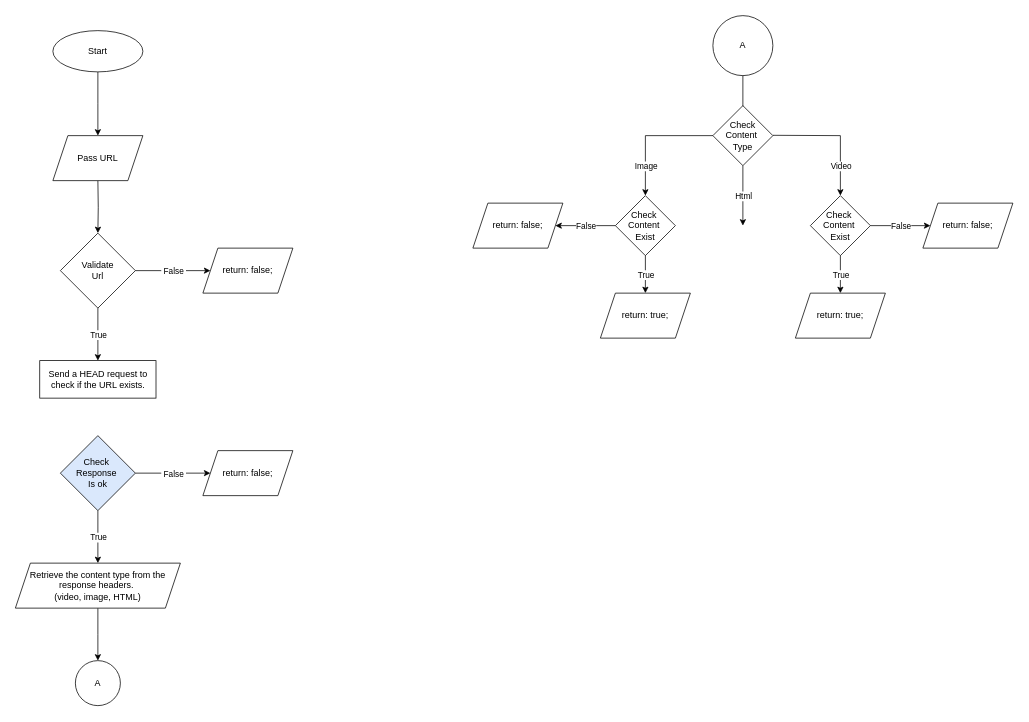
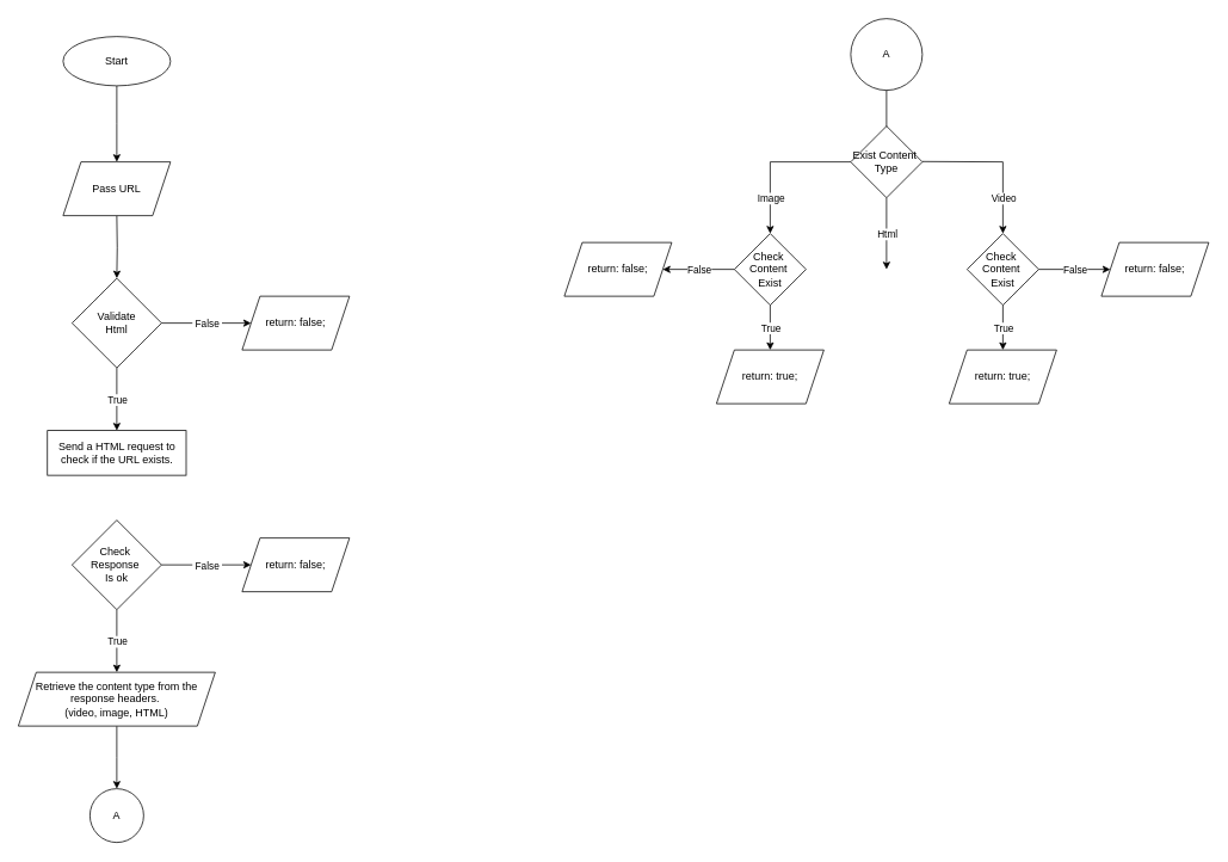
  <mxCell id="0" />
  <mxCell id="1" parent="0" />
  <mxCell id="2" value="" style="edgeStyle=orthogonalEdgeStyle;rounded=0;orthogonalLoop=1;jettySize=auto;html=1;" edge="1" parent="1" source="3"><mxGeometry relative="1" as="geometry"><mxPoint x="130" y="180" as="targetPoint" /></mxGeometry></mxCell>
  <mxCell id="3" value="Start" style="ellipse;whiteSpace=wrap;html=1;" vertex="1" parent="1"><mxGeometry x="70" y="40" width="120" height="55" as="geometry" /></mxCell>
  <mxCell id="4" value="" style="edgeStyle=orthogonalEdgeStyle;rounded=0;orthogonalLoop=1;jettySize=auto;html=1;" edge="1" parent="1" target="5"><mxGeometry relative="1" as="geometry"><mxPoint x="130" y="240" as="sourcePoint" /></mxGeometry></mxCell>
- <mxCell id="5" value="Validate&lt;div&gt;Url&lt;/div&gt;" style="rhombus;whiteSpace=wrap;html=1;" vertex="1" parent="1"><mxGeometry x="80" y="310" width="100" height="100" as="geometry" /></mxCell>
+ <mxCell id="5" value="Validate&lt;div&gt;Html&lt;/div&gt;" style="rhombus;whiteSpace=wrap;html=1;" vertex="1" parent="1"><mxGeometry x="80" y="310" width="100" height="100" as="geometry" /></mxCell>
  <mxCell id="6" value="Pass URL" style="shape=parallelogram;perimeter=parallelogramPerimeter;whiteSpace=wrap;html=1;fixedSize=1;" vertex="1" parent="1"><mxGeometry x="70" y="180" width="120" height="60" as="geometry" /></mxCell>
  <mxCell id="7" value="" style="endArrow=classic;html=1;rounded=0;" edge="1" parent="1"><mxGeometry relative="1" as="geometry"><mxPoint x="180" y="360" as="sourcePoint" /><mxPoint x="280" y="360" as="targetPoint" /></mxGeometry></mxCell>
  <mxCell id="8" value="&amp;nbsp;False&amp;nbsp;" style="edgeLabel;resizable=0;html=1;;align=center;verticalAlign=middle;" connectable="0" vertex="1" parent="7"><mxGeometry relative="1" as="geometry" /></mxCell>
  <mxCell id="9" value="" style="endArrow=classic;html=1;rounded=0;exitX=0.5;exitY=1;exitDx=0;exitDy=0;" edge="1" parent="1" source="5"><mxGeometry relative="1" as="geometry"><mxPoint x="190" y="370" as="sourcePoint" /><mxPoint x="130" y="480" as="targetPoint" /></mxGeometry></mxCell>
  <mxCell id="10" value="True" style="edgeLabel;resizable=0;html=1;;align=center;verticalAlign=middle;" connectable="0" vertex="1" parent="9"><mxGeometry relative="1" as="geometry" /></mxCell>
  <mxCell id="11" value="return: false;" style="shape=parallelogram;perimeter=parallelogramPerimeter;whiteSpace=wrap;html=1;fixedSize=1;" vertex="1" parent="1"><mxGeometry x="270" y="330" width="120" height="60" as="geometry" /></mxCell>
- <mxCell id="12" value="Send a HEAD request to check if the URL exists." style="rounded=0;whiteSpace=wrap;html=1;" vertex="1" parent="1"><mxGeometry x="52.5" y="480" width="155" height="50" as="geometry" /></mxCell>
+ <mxCell id="12" value="Send a HTML request to check if the URL exists." style="rounded=0;whiteSpace=wrap;html=1;" vertex="1" parent="1"><mxGeometry x="52.5" y="480" width="155" height="50" as="geometry" /></mxCell>
  <mxCell id="13" value="return: false;" style="shape=parallelogram;perimeter=parallelogramPerimeter;whiteSpace=wrap;html=1;fixedSize=1;" vertex="1" parent="1"><mxGeometry x="270" y="600" width="120" height="60" as="geometry" /></mxCell>
  <mxCell id="14" value="" style="endArrow=classic;html=1;rounded=0;" edge="1" parent="1"><mxGeometry relative="1" as="geometry"><mxPoint x="180" y="630" as="sourcePoint" /><mxPoint x="280" y="630" as="targetPoint" /></mxGeometry></mxCell>
  <mxCell id="15" value="&amp;nbsp;False&amp;nbsp;" style="edgeLabel;resizable=0;html=1;;align=center;verticalAlign=middle;" connectable="0" vertex="1" parent="14"><mxGeometry relative="1" as="geometry" /></mxCell>
- <mxCell id="16" value="&lt;div&gt;Check&amp;nbsp;&lt;/div&gt;&lt;div&gt;Response&amp;nbsp;&lt;/div&gt;&lt;div&gt;Is ok&lt;/div&gt;" style="rhombus;whiteSpace=wrap;html=1;fillColor=#dae8fc;" vertex="1" parent="1"><mxGeometry x="80" y="580" width="100" height="100" as="geometry" /></mxCell>
+ <mxCell id="16" value="&lt;div&gt;Check&amp;nbsp;&lt;/div&gt;&lt;div&gt;Response&amp;nbsp;&lt;/div&gt;&lt;div&gt;Is ok&lt;/div&gt;" style="rhombus;whiteSpace=wrap;html=1;" vertex="1" parent="1"><mxGeometry x="80" y="580" width="100" height="100" as="geometry" /></mxCell>
  <mxCell id="17" value="" style="endArrow=classic;html=1;rounded=0;exitX=0.5;exitY=1;exitDx=0;exitDy=0;" edge="1" parent="1" source="16" target="20"><mxGeometry relative="1" as="geometry"><mxPoint x="190" y="640" as="sourcePoint" /><mxPoint x="130" y="750" as="targetPoint" /></mxGeometry></mxCell>
  <mxCell id="18" value="True" style="edgeLabel;resizable=0;html=1;;align=center;verticalAlign=middle;" connectable="0" vertex="1" parent="17"><mxGeometry relative="1" as="geometry" /></mxCell>
  <mxCell id="19" value="" style="edgeStyle=orthogonalEdgeStyle;rounded=0;orthogonalLoop=1;jettySize=auto;html=1;" edge="1" parent="1" source="20"><mxGeometry relative="1" as="geometry"><mxPoint x="130" y="880" as="targetPoint" /></mxGeometry></mxCell>
  <mxCell id="20" value="Retrieve the content type from the response headers.&amp;nbsp;&lt;div&gt;(video, image, HTML)&lt;/div&gt;" style="shape=parallelogram;perimeter=parallelogramPerimeter;whiteSpace=wrap;html=1;fixedSize=1;" vertex="1" parent="1"><mxGeometry x="20" y="750" width="220" height="60" as="geometry" /></mxCell>
  <mxCell id="21" value="A" style="ellipse;whiteSpace=wrap;html=1;aspect=fixed;" vertex="1" parent="1"><mxGeometry x="100" y="880" width="60" height="60" as="geometry" /></mxCell>
  <mxCell id="22" value="A" style="ellipse;whiteSpace=wrap;html=1;aspect=fixed;" vertex="1" parent="1"><mxGeometry x="950" y="20" width="80" height="80" as="geometry" /></mxCell>
  <mxCell id="23" value="" style="endArrow=classic;html=1;rounded=0;exitX=0.5;exitY=1;exitDx=0;exitDy=0;" edge="1" parent="1" source="22"><mxGeometry width="50" height="50" relative="1" as="geometry"><mxPoint x="1025" y="230" as="sourcePoint" /><mxPoint x="990" y="180" as="targetPoint" /></mxGeometry></mxCell>
- <mxCell id="24" value="Check Content&amp;nbsp;&lt;div&gt;Type&lt;/div&gt;" style="rhombus;whiteSpace=wrap;html=1;" vertex="1" parent="1"><mxGeometry x="950" y="140" width="80" height="80" as="geometry" /></mxCell>
+ <mxCell id="24" value="Exist Content&amp;nbsp;&lt;div&gt;Type&lt;/div&gt;" style="rhombus;whiteSpace=wrap;html=1;" vertex="1" parent="1"><mxGeometry x="950" y="140" width="80" height="80" as="geometry" /></mxCell>
  <mxCell id="25" value="" style="endArrow=classic;html=1;rounded=0;entryX=0.5;entryY=0;entryDx=0;entryDy=0;" edge="1" parent="1" target="29"><mxGeometry relative="1" as="geometry"><mxPoint x="860" y="180" as="sourcePoint" /><mxPoint x="790" y="180" as="targetPoint" /></mxGeometry></mxCell>
  <mxCell id="26" value="Image" style="edgeLabel;resizable=0;html=1;;align=center;verticalAlign=middle;" connectable="0" vertex="1" parent="25"><mxGeometry relative="1" as="geometry" /></mxCell>
  <mxCell id="27" value="" style="endArrow=classic;html=1;rounded=0;exitX=0.5;exitY=1;exitDx=0;exitDy=0;" edge="1" parent="1" source="24"><mxGeometry relative="1" as="geometry"><mxPoint x="970" y="240" as="sourcePoint" /><mxPoint x="990" y="300" as="targetPoint" /></mxGeometry></mxCell>
  <mxCell id="28" value="Html" style="edgeLabel;resizable=0;html=1;;align=center;verticalAlign=middle;" connectable="0" vertex="1" parent="27"><mxGeometry relative="1" as="geometry" /></mxCell>
  <mxCell id="29" value="Check&amp;nbsp;&lt;div&gt;Content&amp;nbsp;&lt;/div&gt;&lt;div&gt;Exist&lt;/div&gt;" style="rhombus;whiteSpace=wrap;html=1;" vertex="1" parent="1"><mxGeometry x="820" y="260" width="80" height="80" as="geometry" /></mxCell>
  <mxCell id="30" value="" style="endArrow=none;html=1;rounded=0;entryX=0;entryY=0.5;entryDx=0;entryDy=0;" edge="1" parent="1" target="24"><mxGeometry width="50" height="50" relative="1" as="geometry"><mxPoint x="860" y="180" as="sourcePoint" /><mxPoint x="1030" y="190" as="targetPoint" /></mxGeometry></mxCell>
  <mxCell id="31" value="return: false;" style="shape=parallelogram;perimeter=parallelogramPerimeter;whiteSpace=wrap;html=1;fixedSize=1;" vertex="1" parent="1"><mxGeometry x="630" y="270" width="120" height="60" as="geometry" /></mxCell>
  <mxCell id="32" value="" style="endArrow=classic;html=1;rounded=0;exitX=0;exitY=0.5;exitDx=0;exitDy=0;entryX=1;entryY=0.5;entryDx=0;entryDy=0;" edge="1" parent="1" source="29" target="31"><mxGeometry relative="1" as="geometry"><mxPoint x="820" y="250" as="sourcePoint" /><mxPoint x="820" y="330" as="targetPoint" /></mxGeometry></mxCell>
  <mxCell id="33" value="False" style="edgeLabel;resizable=0;html=1;;align=center;verticalAlign=middle;" connectable="0" vertex="1" parent="32"><mxGeometry relative="1" as="geometry" /></mxCell>
  <mxCell id="34" value="return: true;" style="shape=parallelogram;perimeter=parallelogramPerimeter;whiteSpace=wrap;html=1;fixedSize=1;" vertex="1" parent="1"><mxGeometry x="800" y="390" width="120" height="60" as="geometry" /></mxCell>
  <mxCell id="35" value="" style="endArrow=classic;html=1;rounded=0;exitX=0.5;exitY=1;exitDx=0;exitDy=0;entryX=0.5;entryY=0;entryDx=0;entryDy=0;" edge="1" parent="1" source="29" target="34"><mxGeometry relative="1" as="geometry"><mxPoint x="980" y="420" as="sourcePoint" /><mxPoint x="900" y="420" as="targetPoint" /></mxGeometry></mxCell>
  <mxCell id="36" value="True" style="edgeLabel;resizable=0;html=1;;align=center;verticalAlign=middle;" connectable="0" vertex="1" parent="35"><mxGeometry relative="1" as="geometry" /></mxCell>
  <mxCell id="37" value="" style="endArrow=classic;html=1;rounded=0;entryX=0.5;entryY=0;entryDx=0;entryDy=0;" edge="1" parent="1" target="39"><mxGeometry relative="1" as="geometry"><mxPoint x="1120" y="180" as="sourcePoint" /><mxPoint x="1050" y="180" as="targetPoint" /></mxGeometry></mxCell>
  <mxCell id="38" value="Video" style="edgeLabel;resizable=0;html=1;;align=center;verticalAlign=middle;" connectable="0" vertex="1" parent="37"><mxGeometry relative="1" as="geometry" /></mxCell>
  <mxCell id="39" value="Check&amp;nbsp;&lt;div&gt;Content&amp;nbsp;&lt;/div&gt;&lt;div&gt;Exist&lt;/div&gt;" style="rhombus;whiteSpace=wrap;html=1;" vertex="1" parent="1"><mxGeometry x="1080" y="260" width="80" height="80" as="geometry" /></mxCell>
  <mxCell id="40" value="return: true;" style="shape=parallelogram;perimeter=parallelogramPerimeter;whiteSpace=wrap;html=1;fixedSize=1;" vertex="1" parent="1"><mxGeometry x="1060" y="390" width="120" height="60" as="geometry" /></mxCell>
  <mxCell id="41" value="" style="endArrow=classic;html=1;rounded=0;exitX=0.5;exitY=1;exitDx=0;exitDy=0;entryX=0.5;entryY=0;entryDx=0;entryDy=0;" edge="1" parent="1" source="39" target="40"><mxGeometry relative="1" as="geometry"><mxPoint x="1240" y="420" as="sourcePoint" /><mxPoint x="1160" y="420" as="targetPoint" /></mxGeometry></mxCell>
  <mxCell id="42" value="True" style="edgeLabel;resizable=0;html=1;;align=center;verticalAlign=middle;" connectable="0" vertex="1" parent="41"><mxGeometry relative="1" as="geometry" /></mxCell>
  <mxCell id="43" value="return: false;" style="shape=parallelogram;perimeter=parallelogramPerimeter;whiteSpace=wrap;html=1;fixedSize=1;" vertex="1" parent="1"><mxGeometry x="1230" y="270" width="120" height="60" as="geometry" /></mxCell>
  <mxCell id="44" value="" style="endArrow=classic;html=1;rounded=0;exitX=1;exitY=0.5;exitDx=0;exitDy=0;entryX=0;entryY=0.5;entryDx=0;entryDy=0;" edge="1" parent="1" target="43" source="39"><mxGeometry relative="1" as="geometry"><mxPoint x="1400" y="300" as="sourcePoint" /><mxPoint x="1220" y="300" as="targetPoint" /></mxGeometry></mxCell>
  <mxCell id="45" value="False" style="edgeLabel;resizable=0;html=1;;align=center;verticalAlign=middle;" connectable="0" vertex="1" parent="44"><mxGeometry relative="1" as="geometry" /></mxCell>
  <mxCell id="46" value="" style="endArrow=none;html=1;rounded=0;" edge="1" parent="1"><mxGeometry width="50" height="50" relative="1" as="geometry"><mxPoint x="1030" y="179.57" as="sourcePoint" /><mxPoint x="1120" y="180" as="targetPoint" /></mxGeometry></mxCell>
